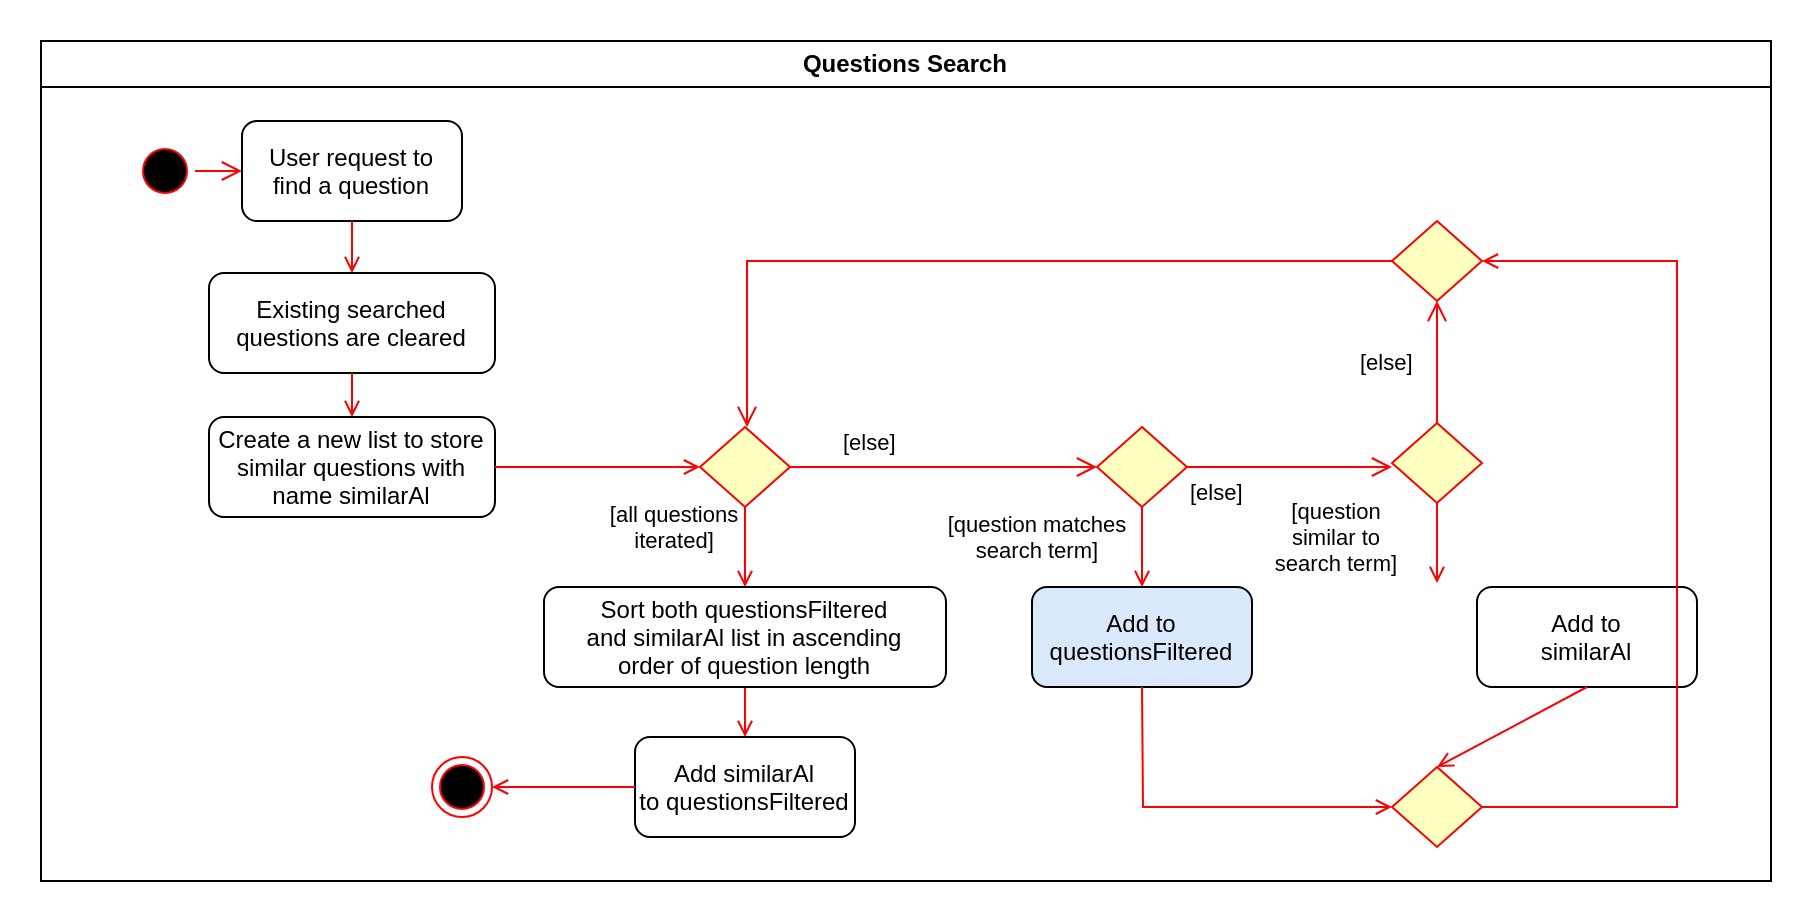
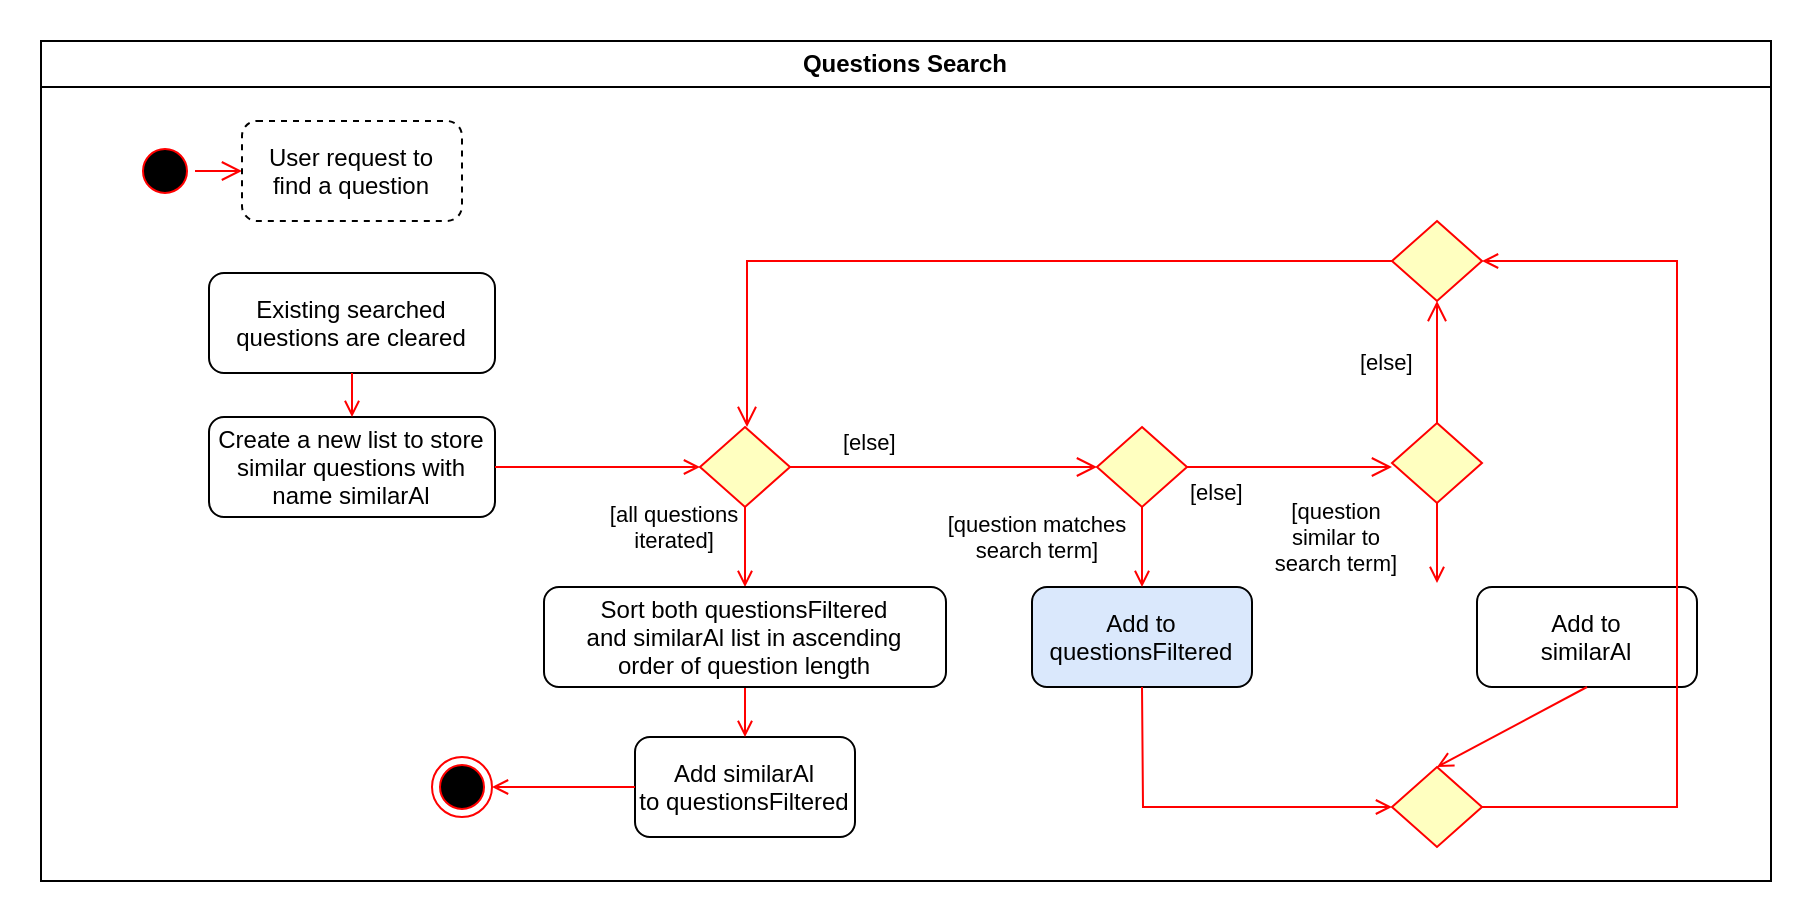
  <mxCell id="0" />
  <mxCell id="1" parent="0" />
  <mxCell id="2" value="Questions Search" style="swimlane;whiteSpace=wrap" parent="1" vertex="1"><mxGeometry x="20" y="20" width="865" height="420" as="geometry" /></mxCell>
  <mxCell id="3" value="" style="ellipse;shape=startState;fillColor=#000000;strokeColor=#ff0000;" parent="2" vertex="1"><mxGeometry x="47" y="50" width="30" height="30" as="geometry" /></mxCell>
  <mxCell id="4" value="" style="edgeStyle=elbowEdgeStyle;elbow=horizontal;verticalAlign=bottom;endArrow=open;endSize=8;strokeColor=#FF0000;endFill=1;rounded=0" parent="2" source="3" target="5" edge="1"><mxGeometry x="27" y="30" as="geometry"><mxPoint x="42" y="100" as="targetPoint" /></mxGeometry></mxCell>
- <mxCell id="5" value="User request to&#10;find a question" style="rounded=1;" parent="2" vertex="1"><mxGeometry x="100.5" y="40" width="110" height="50" as="geometry" /></mxCell>
+ <mxCell id="5" value="User request to&#10;find a question" style="rounded=1;dashed=1;" parent="2" vertex="1"><mxGeometry x="100.5" y="40" width="110" height="50" as="geometry" /></mxCell>
  <mxCell id="6" value="Add similarAl&#10;to questionsFiltered" style="rounded=1;" parent="2" vertex="1"><mxGeometry x="297" y="348" width="110" height="50" as="geometry" /></mxCell>
  <mxCell id="7" value="[all questions&#10;iterated]" style="endArrow=open;strokeColor=#FF0000;endFill=1;rounded=0;exitX=0.5;exitY=1;exitDx=0;exitDy=0;entryX=0.5;entryY=0;entryDx=0;entryDy=0;" parent="2" source="8" target="31" edge="1"><mxGeometry x="-0.5" y="-35" relative="1" as="geometry"><mxPoint x="352" y="265" as="sourcePoint" /><mxPoint as="offset" /></mxGeometry></mxCell>
  <mxCell id="8" value="" style="rhombus;fillColor=#ffffc0;strokeColor=#ff0000;" parent="2" vertex="1"><mxGeometry x="329.5" y="193" width="45" height="40" as="geometry" /></mxCell>
  <mxCell id="9" value="[else]" style="edgeStyle=elbowEdgeStyle;elbow=horizontal;align=left;verticalAlign=top;endArrow=open;endSize=8;strokeColor=#FF0000;endFill=1;rounded=0;exitX=1;exitY=0.5;exitDx=0;exitDy=0;" parent="2" source="8" edge="1"><mxGeometry x="0.005" y="57" relative="1" as="geometry"><mxPoint x="528" y="213" as="targetPoint" /><mxPoint x="425.5" y="213" as="sourcePoint" /><mxPoint x="-52" y="32" as="offset" /></mxGeometry></mxCell>
  <mxCell id="10" value="Add to&#10;questionsFiltered" style="rounded=1;fillColor=#dae8fc;" parent="2" vertex="1"><mxGeometry x="495.5" y="273" width="110" height="50" as="geometry" /></mxCell>
  <mxCell id="11" value="" style="ellipse;shape=endState;fillColor=#000000;strokeColor=#ff0000" parent="2" vertex="1"><mxGeometry x="195.5" y="358" width="30" height="30" as="geometry" /></mxCell>
- <mxCell id="12" value="" style="endArrow=open;strokeColor=#FF0000;endFill=1;rounded=0;exitX=0.5;exitY=1;exitDx=0;exitDy=0;entryX=0.5;entryY=0;entryDx=0;entryDy=0;" parent="2" source="5" target="14" edge="1"><mxGeometry x="0.474" y="56" relative="1" as="geometry"><mxPoint x="61" y="170" as="sourcePoint" /><mxPoint x="61" y="208" as="targetPoint" /><mxPoint as="offset" /></mxGeometry></mxCell>
  <mxCell id="13" value="" style="endArrow=open;strokeColor=#FF0000;endFill=1;rounded=0;entryX=0.5;entryY=0;entryDx=0;entryDy=0;exitX=0.5;exitY=1;exitDx=0;exitDy=0;" parent="2" source="31" target="6" edge="1"><mxGeometry x="-0.77" y="-15" relative="1" as="geometry"><mxPoint x="183" y="440" as="sourcePoint" /><mxPoint x="193" y="410" as="targetPoint" /><mxPoint as="offset" /></mxGeometry></mxCell>
  <mxCell id="14" value="Existing searched&#10;questions are cleared" style="rounded=1;" parent="2" vertex="1"><mxGeometry x="84" y="116" width="143" height="50" as="geometry" /></mxCell>
  <mxCell id="15" value="[question matches&#10;search term]" style="endArrow=open;strokeColor=#FF0000;endFill=1;rounded=0;exitX=0.5;exitY=1;exitDx=0;exitDy=0;" parent="2" source="16" edge="1"><mxGeometry x="-0.25" y="-52" relative="1" as="geometry"><mxPoint x="260.5" y="163" as="sourcePoint" /><mxPoint as="offset" /><mxPoint x="550.5" y="273" as="targetPoint" /></mxGeometry></mxCell>
  <mxCell id="16" value="" style="rhombus;fillColor=#ffffc0;strokeColor=#ff0000;" parent="2" vertex="1"><mxGeometry x="528" y="193" width="45" height="40" as="geometry" /></mxCell>
  <mxCell id="17" value="[else]" style="edgeStyle=elbowEdgeStyle;elbow=horizontal;align=left;verticalAlign=top;endArrow=open;endSize=8;strokeColor=#FF0000;endFill=1;rounded=0" parent="2" source="16" edge="1"><mxGeometry x="-1" relative="1" as="geometry"><mxPoint x="675.5" y="213" as="targetPoint" /></mxGeometry></mxCell>
  <mxCell id="18" value="[question&#10;similar to&#10;search term]" style="endArrow=open;strokeColor=#FF0000;endFill=1;rounded=0;exitX=0.5;exitY=1;exitDx=0;exitDy=0;" parent="2" source="19" edge="1"><mxGeometry x="-0.15" y="-50" relative="1" as="geometry"><mxPoint x="118" y="59" as="sourcePoint" /><mxPoint as="offset" /><mxPoint x="698" y="271" as="targetPoint" /></mxGeometry></mxCell>
  <mxCell id="19" value="" style="rhombus;fillColor=#ffffc0;strokeColor=#ff0000;" parent="2" vertex="1"><mxGeometry x="675.5" y="191" width="45" height="40" as="geometry" /></mxCell>
  <mxCell id="20" value="" style="edgeStyle=elbowEdgeStyle;elbow=horizontal;align=left;verticalAlign=top;endArrow=open;endSize=8;strokeColor=#FF0000;endFill=1;rounded=0;exitX=0;exitY=0.5;exitDx=0;exitDy=0;" parent="2" source="28" edge="1"><mxGeometry x="0.691" y="265" relative="1" as="geometry"><mxPoint x="353" y="193" as="targetPoint" /><Array as="points"><mxPoint x="353" y="110" /><mxPoint x="343" y="110" /></Array><mxPoint as="offset" /></mxGeometry></mxCell>
  <mxCell id="21" value="Add to&#10;similarAl" style="rounded=1;" parent="2" vertex="1"><mxGeometry x="718" y="273" width="110" height="50" as="geometry" /></mxCell>
  <mxCell id="22" value="Create a new list to store&#10;similar questions with&#10;name similarAl" style="rounded=1;" parent="2" vertex="1"><mxGeometry x="84" y="188" width="143" height="50" as="geometry" /></mxCell>
  <mxCell id="23" value="" style="endArrow=open;strokeColor=#FF0000;endFill=1;rounded=0;exitX=0.5;exitY=1;exitDx=0;exitDy=0;entryX=0.5;entryY=0;entryDx=0;entryDy=0;" parent="2" source="14" target="22" edge="1"><mxGeometry x="0.474" y="56" relative="1" as="geometry"><mxPoint x="165.5" y="100" as="sourcePoint" /><mxPoint x="165.5" y="126" as="targetPoint" /><mxPoint as="offset" /></mxGeometry></mxCell>
  <mxCell id="24" value="" style="endArrow=open;strokeColor=#FF0000;endFill=1;rounded=0;exitX=1;exitY=0.5;exitDx=0;exitDy=0;entryX=0;entryY=0.5;entryDx=0;entryDy=0;" parent="2" source="22" target="8" edge="1"><mxGeometry x="0.474" y="56" relative="1" as="geometry"><mxPoint x="92" y="245" as="sourcePoint" /><mxPoint x="92" y="271" as="targetPoint" /><mxPoint as="offset" /></mxGeometry></mxCell>
  <mxCell id="25" value="" style="rhombus;fillColor=#ffffc0;strokeColor=#ff0000;" parent="2" vertex="1"><mxGeometry x="675.5" y="363" width="45" height="40" as="geometry" /></mxCell>
  <mxCell id="26" value="" style="endArrow=open;strokeColor=#FF0000;endFill=1;rounded=0;exitX=0.5;exitY=1;exitDx=0;exitDy=0;entryX=0;entryY=0.5;entryDx=0;entryDy=0;" parent="2" source="10" target="25" edge="1"><mxGeometry x="-0.77" y="-15" relative="1" as="geometry"><mxPoint x="412" y="333" as="sourcePoint" /><mxPoint x="412" y="373" as="targetPoint" /><mxPoint as="offset" /><Array as="points"><mxPoint x="551" y="383" /></Array></mxGeometry></mxCell>
  <mxCell id="27" value="" style="endArrow=open;strokeColor=#FF0000;endFill=1;rounded=0;exitX=0.5;exitY=1;exitDx=0;exitDy=0;entryX=0.5;entryY=0;entryDx=0;entryDy=0;" parent="2" source="21" target="25" edge="1"><mxGeometry x="-0.15" y="-50" relative="1" as="geometry"><mxPoint x="708" y="241" as="sourcePoint" /><mxPoint as="offset" /><mxPoint x="708" y="281" as="targetPoint" /></mxGeometry></mxCell>
  <mxCell id="28" value="" style="rhombus;fillColor=#ffffc0;strokeColor=#ff0000;" parent="2" vertex="1"><mxGeometry x="675.5" y="90" width="45" height="40" as="geometry" /></mxCell>
  <mxCell id="29" value="[else]" style="edgeStyle=elbowEdgeStyle;elbow=horizontal;align=left;verticalAlign=top;endArrow=open;endSize=8;strokeColor=#FF0000;endFill=1;rounded=0;exitX=0.5;exitY=0;exitDx=0;exitDy=0;entryX=0.5;entryY=1;entryDx=0;entryDy=0;" parent="2" source="19" target="28" edge="1"><mxGeometry x="0.41" y="40" relative="1" as="geometry"><mxPoint x="698" y="138" as="targetPoint" /><mxPoint x="686" y="120" as="sourcePoint" /><Array as="points"><mxPoint x="698" y="158" /></Array><mxPoint as="offset" /></mxGeometry></mxCell>
  <mxCell id="30" value="" style="endArrow=open;strokeColor=#FF0000;endFill=1;rounded=0;exitX=1;exitY=0.5;exitDx=0;exitDy=0;entryX=1;entryY=0.5;entryDx=0;entryDy=0;" parent="2" source="25" target="28" edge="1"><mxGeometry x="-0.77" y="-15" relative="1" as="geometry"><mxPoint x="560.5" y="333" as="sourcePoint" /><mxPoint x="685.5" y="393" as="targetPoint" /><mxPoint as="offset" /><Array as="points"><mxPoint x="818" y="383" /><mxPoint x="818" y="110" /></Array></mxGeometry></mxCell>
  <mxCell id="31" value="Sort both questionsFiltered&#10;and similarAl list in ascending&#10;order of question length" style="rounded=1;" parent="2" vertex="1"><mxGeometry x="251.5" y="273" width="201" height="50" as="geometry" /></mxCell>
  <mxCell id="32" value="" style="endArrow=open;strokeColor=#FF0000;endFill=1;rounded=0;exitX=0;exitY=0.5;exitDx=0;exitDy=0;entryX=1;entryY=0.5;entryDx=0;entryDy=0;" parent="2" source="6" target="11" edge="1"><mxGeometry x="-0.77" y="-15" relative="1" as="geometry"><mxPoint x="362" y="418" as="sourcePoint" /><mxPoint x="223" y="340" as="targetPoint" /><mxPoint as="offset" /></mxGeometry></mxCell>
